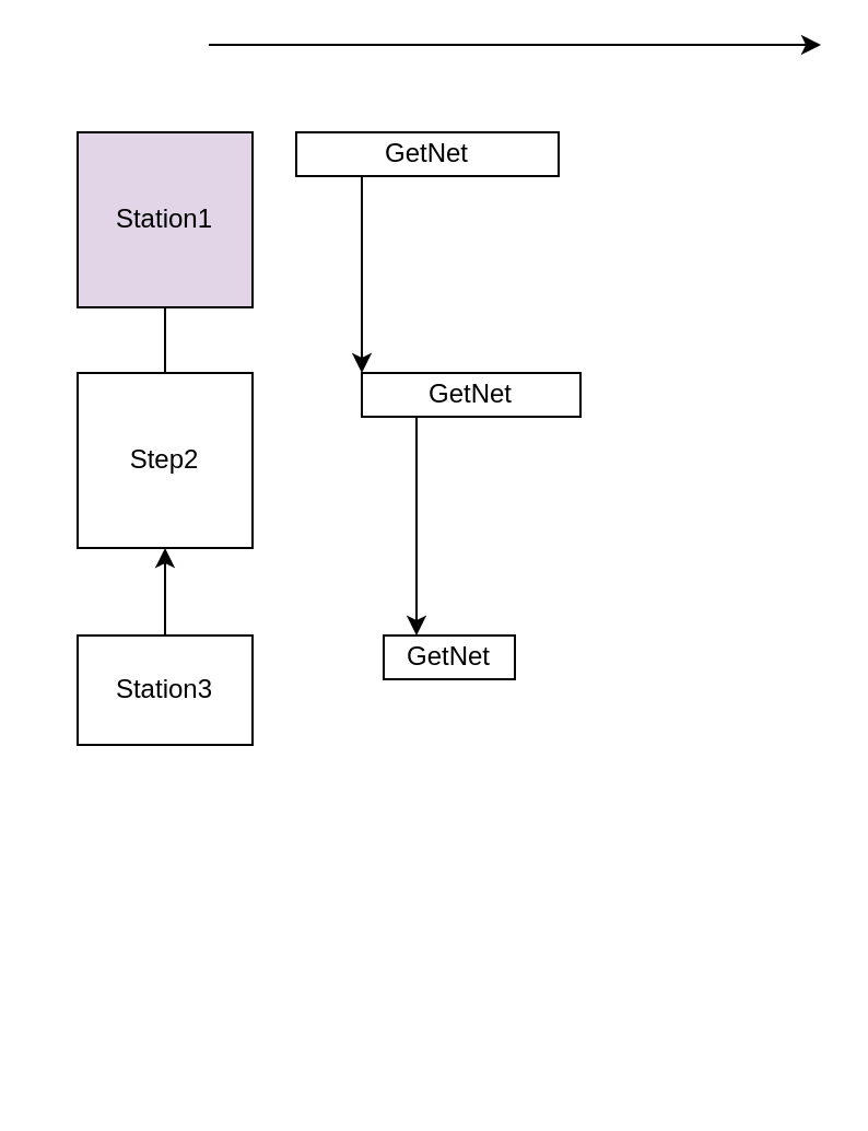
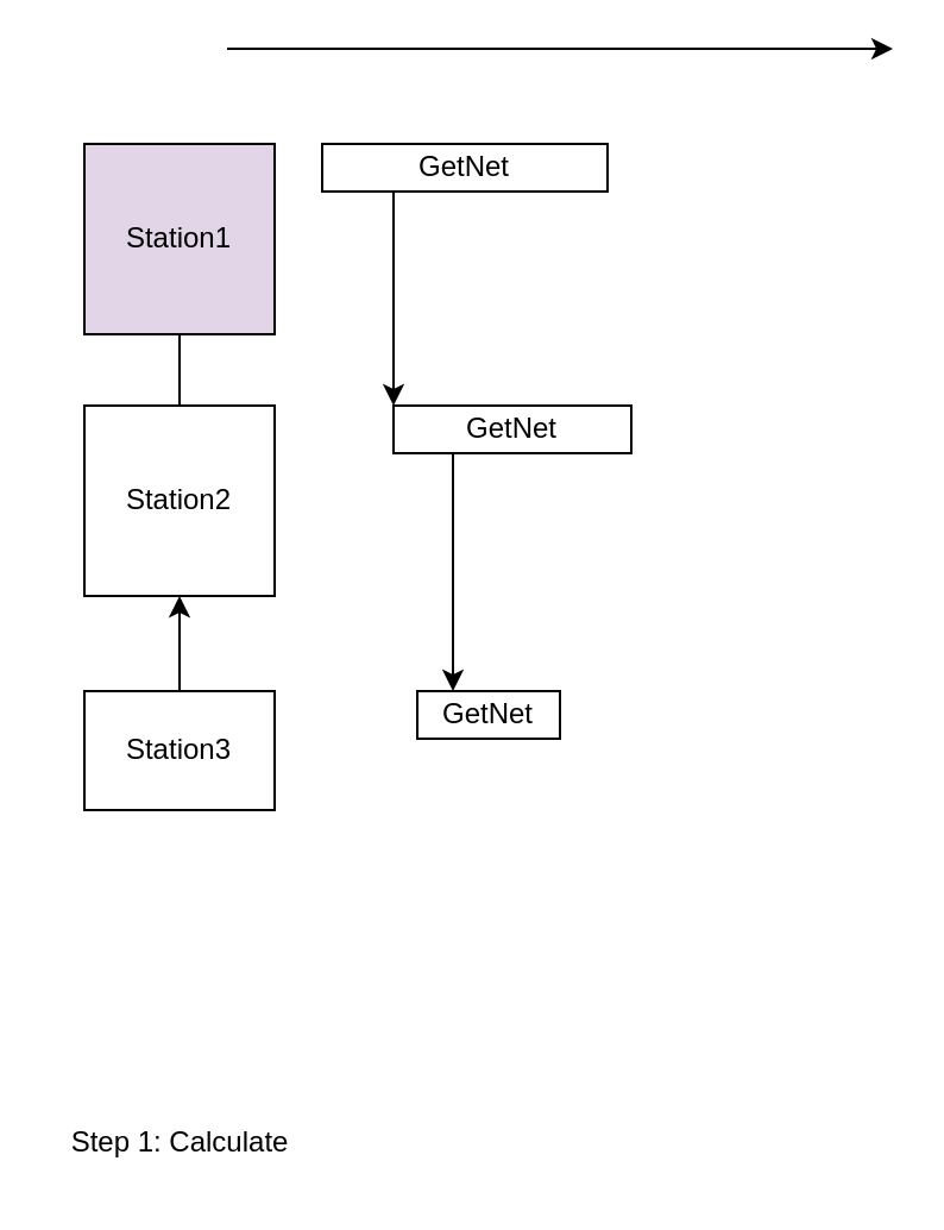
  <mxCell id="0" />
  <mxCell id="1" parent="0" />
  <mxCell id="2" value="Station1" style="whiteSpace=wrap;html=1;aspect=fixed;fillColor=#e1d5e7;" parent="1" vertex="1"><mxGeometry x="35" y="60" width="80" height="80" as="geometry" /></mxCell>
  <mxCell id="3" style="edgeStyle=none;html=1;exitX=0.5;exitY=0;exitDx=0;exitDy=0;entryX=0.5;entryY=1;entryDx=0;entryDy=0;endArrow=none;" parent="1" source="4" target="2" edge="1"><mxGeometry relative="1" as="geometry" /></mxCell>
- <mxCell id="4" value="Step2" style="whiteSpace=wrap;html=1;aspect=fixed;" parent="1" vertex="1"><mxGeometry x="35" y="170" width="80" height="80" as="geometry" /></mxCell>
+ <mxCell id="4" value="Station2" style="whiteSpace=wrap;html=1;aspect=fixed;" parent="1" vertex="1"><mxGeometry x="35" y="170" width="80" height="80" as="geometry" /></mxCell>
  <mxCell id="5" style="edgeStyle=none;html=1;exitX=0.5;exitY=0;exitDx=0;exitDy=0;entryX=0.5;entryY=1;entryDx=0;entryDy=0;" parent="1" source="6" target="4" edge="1"><mxGeometry relative="1" as="geometry" /></mxCell>
  <mxCell id="6" value="Station3" style="whiteSpace=wrap;html=1;aspect=fixed;" parent="1" vertex="1"><mxGeometry x="35" y="290" width="80" height="50" as="geometry" /></mxCell>
  <mxCell id="7" value="" style="endArrow=classic;html=1;" parent="1" edge="1"><mxGeometry width="50" height="50" relative="1" as="geometry"><mxPoint x="95" y="20" as="sourcePoint" /><mxPoint x="375" y="20" as="targetPoint" /></mxGeometry></mxCell>
  <mxCell id="8" style="edgeStyle=none;html=1;exitX=0.25;exitY=1;exitDx=0;exitDy=0;entryX=0;entryY=0;entryDx=0;entryDy=0;" parent="1" source="9" target="11" edge="1"><mxGeometry relative="1" as="geometry" /></mxCell>
  <mxCell id="9" value="GetNet" style="rounded=0;whiteSpace=wrap;html=1;" parent="1" vertex="1"><mxGeometry x="135" y="60" width="120" height="20" as="geometry" /></mxCell>
  <mxCell id="10" style="edgeStyle=none;html=1;exitX=0.25;exitY=1;exitDx=0;exitDy=0;entryX=0.25;entryY=0;entryDx=0;entryDy=0;" parent="1" source="11" target="12" edge="1"><mxGeometry relative="1" as="geometry" /></mxCell>
  <mxCell id="11" value="GetNet" style="rounded=0;whiteSpace=wrap;html=1;" parent="1" vertex="1"><mxGeometry x="165" y="170" width="100" height="20" as="geometry" /></mxCell>
  <mxCell id="12" value="GetNet" style="rounded=0;whiteSpace=wrap;html=1;" parent="1" vertex="1"><mxGeometry x="175" y="290" width="60" height="20" as="geometry" /></mxCell>
+ <mxCell id="13" value="Step 1: Calculate" style="text;html=1;align=center;verticalAlign=middle;resizable=0;points=[];autosize=1;strokeColor=none;fillColor=none;" vertex="1" parent="1"><mxGeometry x="20" y="465" width="110" height="30" as="geometry" /></mxCell>
